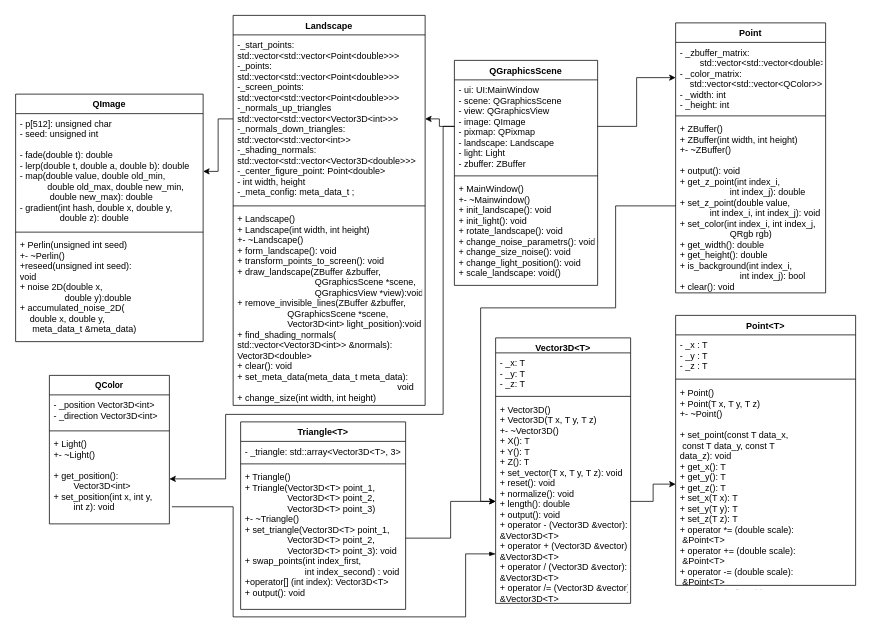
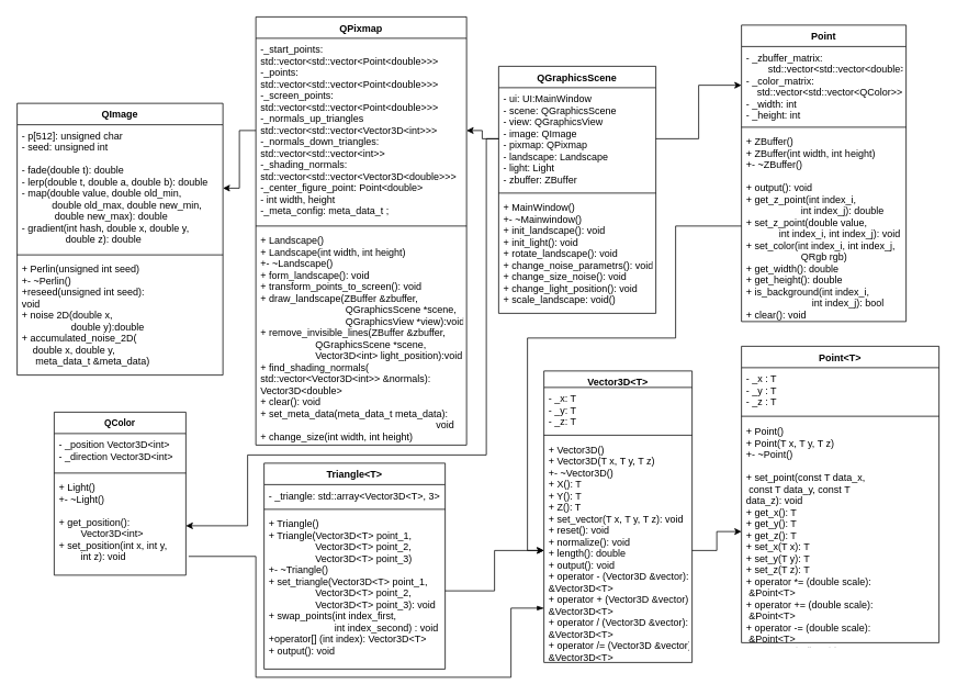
  <mxCell id="0" />
  <mxCell id="1" parent="0" />
  <mxCell id="2" value="Point&lt;T&gt;" style="swimlane;fontStyle=1;align=center;verticalAlign=top;childLayout=stackLayout;horizontal=1;startSize=26;horizontalStack=0;resizeParent=1;resizeParentMax=0;resizeLast=0;collapsible=1;marginBottom=0;" vertex="1" parent="1"><mxGeometry x="900" y="420" width="240" height="360" as="geometry" /></mxCell>
  <mxCell id="3" value="- _x : T&#10;- _y : T&#10;- _z : T" style="text;strokeColor=none;fillColor=none;align=left;verticalAlign=top;spacingLeft=4;spacingRight=4;overflow=hidden;rotatable=0;points=[[0,0.5],[1,0.5]];portConstraint=eastwest;" vertex="1" parent="2"><mxGeometry y="26" width="240" height="54" as="geometry" /></mxCell>
  <mxCell id="4" value="" style="line;strokeWidth=1;fillColor=none;align=left;verticalAlign=middle;spacingTop=-1;spacingLeft=3;spacingRight=3;rotatable=0;labelPosition=right;points=[];portConstraint=eastwest;" vertex="1" parent="2"><mxGeometry y="80" width="240" height="10" as="geometry" /></mxCell>
  <mxCell id="5" value="+ Point()&#10;+ Point(T x, T y, T z)&#10;+- ~Point()&#10;&#10;+ set_point(const T data_x,&#10; const T data_y, const T &#10;data_z): void&#10;+ get_x(): T&#10;+ get_y(): T&#10;+ get_z(): T&#10;+ set_x(T x): T&#10;+ set_y(T y): T&#10;+ set_z(T z): T&#10;+ operator *= (double scale):&#10; &amp;Point&lt;T&gt;&#10;+ operator += (double scale):&#10; &amp;Point&lt;T&gt;&#10;+ operator -= (double scale):&#10; &amp;Point&lt;T&gt;&#10;+output_point(): void&#10;&#10;" style="text;strokeColor=none;fillColor=none;align=left;verticalAlign=top;spacingLeft=4;spacingRight=4;overflow=hidden;rotatable=0;points=[[0,0.5],[1,0.5]];portConstraint=eastwest;" vertex="1" parent="2"><mxGeometry y="90" width="240" height="270" as="geometry" /></mxCell>
- <mxCell id="6" value="Landscape" style="swimlane;fontStyle=1;align=center;verticalAlign=top;childLayout=stackLayout;horizontal=1;startSize=26;horizontalStack=0;resizeParent=1;resizeParentMax=0;resizeLast=0;collapsible=1;marginBottom=0;" vertex="1" parent="1"><mxGeometry x="310" y="20" width="256" height="520" as="geometry" /></mxCell>
+ <mxCell id="6" value="QPixmap" style="swimlane;fontStyle=1;align=center;verticalAlign=top;childLayout=stackLayout;horizontal=1;startSize=26;horizontalStack=0;resizeParent=1;resizeParentMax=0;resizeLast=0;collapsible=1;marginBottom=0;" vertex="1" parent="1"><mxGeometry x="310" y="20" width="256" height="520" as="geometry" /></mxCell>
  <mxCell id="7" value="-_start_points: &#10;std::vector&lt;std::vector&lt;Point&lt;double&gt;&gt;&gt;&#10;-_points: &#10;std::vector&lt;std::vector&lt;Point&lt;double&gt;&gt;&gt;      &#10;-_screen_points: &#10;std::vector&lt;std::vector&lt;Point&lt;double&gt;&gt;&gt;     &#10;-_normals_up_triangles&#10;std::vector&lt;std::vector&lt;Vector3D&lt;int&gt;&gt;&gt;    &#10;-_normals_down_triangles: &#10;std::vector&lt;std::vector&lt;int&gt;&gt;    &#10;-_shading_normals:&#10;std::vector&lt;std::vector&lt;Vector3D&lt;double&gt;&gt;&gt;&#10;-_center_figure_point: Point&lt;double&gt; &#10;- int width, height&#10;-_meta_config: meta_data_t ;&#10;" style="text;strokeColor=none;fillColor=none;align=left;verticalAlign=top;spacingLeft=4;spacingRight=4;overflow=hidden;rotatable=0;points=[[0,0.5],[1,0.5]];portConstraint=eastwest;" vertex="1" parent="6"><mxGeometry y="26" width="256" height="224" as="geometry" /></mxCell>
  <mxCell id="8" value="" style="line;strokeWidth=1;fillColor=none;align=left;verticalAlign=middle;spacingTop=-1;spacingLeft=3;spacingRight=3;rotatable=0;labelPosition=right;points=[];portConstraint=eastwest;" vertex="1" parent="6"><mxGeometry y="250" width="256" height="8" as="geometry" /></mxCell>
  <mxCell id="9" value="+ Landscape()&#10;+ Landscape(int width, int height)&#10;+- ~Landscape()&#10;+ form_landscape(): void&#10;+ transform_points_to_screen(): void&#10;+ draw_landscape(ZBuffer &amp;zbuffer,&#10;                               QGraphicsScene *scene,&#10;                               QGraphicsView *view):void&#10;+ remove_invisible_lines(ZBuffer &amp;zbuffer,&#10;                    QGraphicsScene *scene,&#10;                    Vector3D&lt;int&gt; light_position):void&#10;+ find_shading_normals(&#10;std::vector&lt;Vector3D&lt;int&gt;&gt; &amp;normals): &#10;Vector3D&lt;double&gt;&#10;+ clear(): void&#10;+ set_meta_data(meta_data_t meta_data):&#10;                                                                void&#10;+ change_size(int width, int height)&#10;" style="text;strokeColor=none;fillColor=none;align=left;verticalAlign=top;spacingLeft=4;spacingRight=4;overflow=hidden;rotatable=0;points=[[0,0.5],[1,0.5]];portConstraint=eastwest;" vertex="1" parent="6"><mxGeometry y="258" width="256" height="262" as="geometry" /></mxCell>
  <mxCell id="10" value="Vector3D&lt;T&gt;" style="swimlane;fontStyle=1;align=center;verticalAlign=top;childLayout=stackLayout;horizontal=1;startSize=20;horizontalStack=0;resizeParent=1;resizeParentMax=0;resizeLast=0;collapsible=1;marginBottom=0;" vertex="1" parent="1"><mxGeometry x="660" y="450" width="180" height="354" as="geometry" /></mxCell>
  <mxCell id="11" value="- _x: T&#10;- _y: T&#10;- _z: T" style="text;strokeColor=none;fillColor=none;align=left;verticalAlign=top;spacingLeft=4;spacingRight=4;overflow=hidden;rotatable=0;points=[[0,0.5],[1,0.5]];portConstraint=eastwest;" vertex="1" parent="10"><mxGeometry y="20" width="180" height="54" as="geometry" /></mxCell>
  <mxCell id="12" value="" style="line;strokeWidth=1;fillColor=none;align=left;verticalAlign=middle;spacingTop=-1;spacingLeft=3;spacingRight=3;rotatable=0;labelPosition=right;points=[];portConstraint=eastwest;" vertex="1" parent="10"><mxGeometry y="74" width="180" height="8" as="geometry" /></mxCell>
  <mxCell id="13" value="+ Vector3D()&#10;+ Vector3D(T x, T y, T z)&#10;+- ~Vector3D()&#10;+ X(): T&#10;+ Y(): T&#10;+ Z(): T&#10;+ set_vector(T x, T y, T z): void&#10;+ reset(): void&#10;+ normalize(): void&#10;+ length(): double&#10;+ output(): void&#10;+ operator - (Vector3D &amp;vector):&#10;&amp;Vector3D&lt;T&gt;&#10;+ operator + (Vector3D &amp;vector):&#10;&amp;Vector3D&lt;T&gt;&#10;+ operator / (Vector3D &amp;vector):&#10;&amp;Vector3D&lt;T&gt;&#10;+ operator /= (Vector3D &amp;vector):&#10;&amp;Vector3D&lt;T&gt;&#10;" style="text;strokeColor=none;fillColor=none;align=left;verticalAlign=top;spacingLeft=4;spacingRight=4;overflow=hidden;rotatable=0;points=[[0,0.5],[1,0.5]];portConstraint=eastwest;" vertex="1" parent="10"><mxGeometry y="82" width="180" height="272" as="geometry" /></mxCell>
  <mxCell id="14" value="Point" style="swimlane;fontStyle=1;align=center;verticalAlign=top;childLayout=stackLayout;horizontal=1;startSize=26;horizontalStack=0;resizeParent=1;resizeParentMax=0;resizeLast=0;collapsible=1;marginBottom=0;" vertex="1" parent="1"><mxGeometry x="900" y="30" width="200" height="360" as="geometry" /></mxCell>
  <mxCell id="15" value="- _zbuffer_matrix: &#10;        std::vector&lt;std::vector&lt;double&gt;&gt;&#10;- _color_matrix:&#10;    std::vector&lt;std::vector&lt;QColor&gt;&gt;&#10;- _width: int&#10;- _height: int&#10;" style="text;strokeColor=none;fillColor=none;align=left;verticalAlign=top;spacingLeft=4;spacingRight=4;overflow=hidden;rotatable=0;points=[[0,0.5],[1,0.5]];portConstraint=eastwest;" vertex="1" parent="14"><mxGeometry y="26" width="200" height="94" as="geometry" /></mxCell>
  <mxCell id="16" value="" style="line;strokeWidth=1;fillColor=none;align=left;verticalAlign=middle;spacingTop=-1;spacingLeft=3;spacingRight=3;rotatable=0;labelPosition=right;points=[];portConstraint=eastwest;" vertex="1" parent="14"><mxGeometry y="120" width="200" height="8" as="geometry" /></mxCell>
  <mxCell id="17" value="+ ZBuffer()&#10;+ ZBuffer(int width, int height)&#10;+- ~ZBuffer()&#10;&#10;+ output(): void&#10;+ get_z_point(int index_i,&#10;                    int index_j): double&#10;+ set_z_point(double value, &#10;            int index_i, int index_j): void&#10;+ set_color(int index_i, int index_j,&#10;                    QRgb rgb)&#10;+ get_width(): double&#10;+ get_height(): double&#10;+ is_background(int index_i,&#10;                        int index_j): bool&#10;+ clear(): void&#10;&#10;" style="text;strokeColor=none;fillColor=none;align=left;verticalAlign=top;spacingLeft=4;spacingRight=4;overflow=hidden;rotatable=0;points=[[0,0.5],[1,0.5]];portConstraint=eastwest;" vertex="1" parent="14"><mxGeometry y="128" width="200" height="232" as="geometry" /></mxCell>
  <mxCell id="18" value="Triangle&lt;T&gt;" style="swimlane;fontStyle=1;align=center;verticalAlign=top;childLayout=stackLayout;horizontal=1;startSize=26;horizontalStack=0;resizeParent=1;resizeParentMax=0;resizeLast=0;collapsible=1;marginBottom=0;" vertex="1" parent="1"><mxGeometry x="320" y="562" width="220" height="250" as="geometry" /></mxCell>
  <mxCell id="19" value="- _triangle: std::array&lt;Vector3D&lt;T&gt;, 3&gt;" style="text;strokeColor=none;fillColor=none;align=left;verticalAlign=top;spacingLeft=4;spacingRight=4;overflow=hidden;rotatable=0;points=[[0,0.5],[1,0.5]];portConstraint=eastwest;" vertex="1" parent="18"><mxGeometry y="26" width="220" height="26" as="geometry" /></mxCell>
  <mxCell id="20" value="" style="line;strokeWidth=1;fillColor=none;align=left;verticalAlign=middle;spacingTop=-1;spacingLeft=3;spacingRight=3;rotatable=0;labelPosition=right;points=[];portConstraint=eastwest;" vertex="1" parent="18"><mxGeometry y="52" width="220" height="8" as="geometry" /></mxCell>
  <mxCell id="21" value="+ Triangle()&#10;+ Triangle(Vector3D&lt;T&gt; point_1,&#10;                 Vector3D&lt;T&gt; point_2,&#10;                 Vector3D&lt;T&gt; point_3)&#10;+- ~Triangle()&#10;+ set_triangle(Vector3D&lt;T&gt; point_1,&#10;                 Vector3D&lt;T&gt; point_2,&#10;                 Vector3D&lt;T&gt; point_3): void&#10;+ swap_points(int index_first,&#10;                        int index_second) : void&#10;+operator[] (int index): Vector3D&lt;T&gt;&#10;+ output(): void" style="text;strokeColor=none;fillColor=none;align=left;verticalAlign=top;spacingLeft=4;spacingRight=4;overflow=hidden;rotatable=0;points=[[0,0.5],[1,0.5]];portConstraint=eastwest;" vertex="1" parent="18"><mxGeometry y="60" width="220" height="190" as="geometry" /></mxCell>
  <mxCell id="22" value="QImage" style="swimlane;fontStyle=1;align=center;verticalAlign=top;childLayout=stackLayout;horizontal=1;startSize=26;horizontalStack=0;resizeParent=1;resizeParentMax=0;resizeLast=0;collapsible=1;marginBottom=0;fontColor=#000000;" vertex="1" parent="1"><mxGeometry x="20" y="125" width="250" height="330" as="geometry" /></mxCell>
  <mxCell id="23" value="- p[512]: unsigned char&#10;- seed: unsigned int&#10;&#10;- fade(double t): double&#10;- lerp(double t, double a, double b): double&#10;- map(double value, double old_min,&#10;           double old_max, double new_min,&#10;            double new_max): double&#10;- gradient(int hash, double x, double y, &#10;                double z): double&#10;" style="text;strokeColor=none;fillColor=none;align=left;verticalAlign=top;spacingLeft=4;spacingRight=4;overflow=hidden;rotatable=0;points=[[0,0.5],[1,0.5]];portConstraint=eastwest;" vertex="1" parent="22"><mxGeometry y="26" width="250" height="154" as="geometry" /></mxCell>
  <mxCell id="24" value="" style="line;strokeWidth=1;fillColor=none;align=left;verticalAlign=middle;spacingTop=-1;spacingLeft=3;spacingRight=3;rotatable=0;labelPosition=right;points=[];portConstraint=eastwest;" vertex="1" parent="22"><mxGeometry y="180" width="250" height="8" as="geometry" /></mxCell>
  <mxCell id="25" value="+ Perlin(unsigned int seed)&#10;+- ~Perlin()&#10;+reseed(unsigned int seed): &#10;void&#10;+ noise 2D(double x,&#10;                  double y):double&#10;+ accumulated_noise_2D(&#10;    double x, double y,&#10;     meta_data_t &amp;meta_data)" style="text;strokeColor=none;fillColor=none;align=left;verticalAlign=top;spacingLeft=4;spacingRight=4;overflow=hidden;rotatable=0;points=[[0,0.5],[1,0.5]];portConstraint=eastwest;" vertex="1" parent="22"><mxGeometry y="188" width="250" height="142" as="geometry" /></mxCell>
  <mxCell id="26" value="QGraphicsScene" style="swimlane;fontStyle=1;align=center;verticalAlign=top;childLayout=stackLayout;horizontal=1;startSize=26;horizontalStack=0;resizeParent=1;resizeParentMax=0;resizeLast=0;collapsible=1;marginBottom=0;fontColor=#000000;" vertex="1" parent="1"><mxGeometry x="605" y="80" width="191" height="300" as="geometry" /></mxCell>
  <mxCell id="27" value="- ui: UI:MainWindow&#10;- scene: QGraphicsScene&#10;- view: QGraphicsView&#10;- image: QImage&#10;- pixmap: QPixmap&#10;- landscape: Landscape&#10;- light: Light&#10;- zbuffer: ZBuffer" style="text;strokeColor=none;fillColor=none;align=left;verticalAlign=top;spacingLeft=4;spacingRight=4;overflow=hidden;rotatable=0;points=[[0,0.5],[1,0.5]];portConstraint=eastwest;" vertex="1" parent="26"><mxGeometry y="26" width="191" height="124" as="geometry" /></mxCell>
  <mxCell id="28" value="" style="line;strokeWidth=1;fillColor=none;align=left;verticalAlign=middle;spacingTop=-1;spacingLeft=3;spacingRight=3;rotatable=0;labelPosition=right;points=[];portConstraint=eastwest;" vertex="1" parent="26"><mxGeometry y="150" width="191" height="8" as="geometry" /></mxCell>
  <mxCell id="29" value="+ MainWindow()&#10;+- ~Mainwindow()&#10;+ init_landscape(): void&#10;+ init_light(): void&#10;+ rotate_landscape(): void&#10;+ change_noise_parametrs(): void&#10;+ change_size_noise(): void&#10;+ change_light_position(): void&#10;+ scale_landscape: void()" style="text;strokeColor=none;fillColor=none;align=left;verticalAlign=top;spacingLeft=4;spacingRight=4;overflow=hidden;rotatable=0;points=[[0,0.5],[1,0.5]];portConstraint=eastwest;" vertex="1" parent="26"><mxGeometry y="158" width="191" height="142" as="geometry" /></mxCell>
  <mxCell id="30" style="edgeStyle=orthogonalEdgeStyle;rounded=0;orthogonalLoop=1;jettySize=auto;html=1;exitX=0;exitY=0.5;exitDx=0;exitDy=0;entryX=1;entryY=0.5;entryDx=0;entryDy=0;fontColor=#000000;" edge="1" parent="1" source="27" target="7"><mxGeometry relative="1" as="geometry" /></mxCell>
  <mxCell id="31" style="edgeStyle=orthogonalEdgeStyle;rounded=0;orthogonalLoop=1;jettySize=auto;html=1;exitX=0;exitY=0.5;exitDx=0;exitDy=0;entryX=1;entryY=0.5;entryDx=0;entryDy=0;fontColor=#000000;" edge="1" parent="1" source="7" target="23"><mxGeometry relative="1" as="geometry" /></mxCell>
  <mxCell id="32" style="edgeStyle=orthogonalEdgeStyle;rounded=0;orthogonalLoop=1;jettySize=auto;html=1;exitX=1;exitY=0.5;exitDx=0;exitDy=0;entryX=0;entryY=0.5;entryDx=0;entryDy=0;fontColor=#000000;" edge="1" parent="1" source="27" target="15"><mxGeometry relative="1" as="geometry" /></mxCell>
  <mxCell id="33" style="edgeStyle=orthogonalEdgeStyle;rounded=0;orthogonalLoop=1;jettySize=auto;html=1;exitX=0;exitY=0.5;exitDx=0;exitDy=0;entryX=0;entryY=0.5;entryDx=0;entryDy=0;fontColor=#000000;" edge="1" parent="1" source="17" target="13"><mxGeometry relative="1" as="geometry"><Array as="points"><mxPoint x="820" y="274" /><mxPoint x="820" y="410" /><mxPoint x="640" y="410" /><mxPoint x="640" y="668" /></Array></mxGeometry></mxCell>
  <mxCell id="34" style="edgeStyle=orthogonalEdgeStyle;rounded=0;orthogonalLoop=1;jettySize=auto;html=1;exitX=1;exitY=0.5;exitDx=0;exitDy=0;fontColor=#000000;" edge="1" parent="1" source="13" target="5"><mxGeometry relative="1" as="geometry" /></mxCell>
  <mxCell id="35" style="edgeStyle=orthogonalEdgeStyle;rounded=0;orthogonalLoop=1;jettySize=auto;html=1;exitX=1;exitY=0.5;exitDx=0;exitDy=0;entryX=0;entryY=0.5;entryDx=0;entryDy=0;fontSize=11;fontColor=#000000;" edge="1" parent="1" source="21" target="13"><mxGeometry relative="1" as="geometry" /></mxCell>
  <mxCell id="36" value="QColor" style="swimlane;fontStyle=1;align=center;verticalAlign=top;childLayout=stackLayout;horizontal=1;startSize=26;horizontalStack=0;resizeParent=1;resizeParentMax=0;resizeLast=0;collapsible=1;marginBottom=0;fontSize=11;fontColor=#000000;" vertex="1" parent="1"><mxGeometry x="65" y="500" width="160" height="198" as="geometry" /></mxCell>
  <mxCell id="37" value="- _position Vector3D&lt;int&gt;&#10;- _direction Vector3D&lt;int&gt;" style="text;strokeColor=none;fillColor=none;align=left;verticalAlign=top;spacingLeft=4;spacingRight=4;overflow=hidden;rotatable=0;points=[[0,0.5],[1,0.5]];portConstraint=eastwest;" vertex="1" parent="36"><mxGeometry y="26" width="160" height="44" as="geometry" /></mxCell>
  <mxCell id="38" value="" style="line;strokeWidth=1;fillColor=none;align=left;verticalAlign=middle;spacingTop=-1;spacingLeft=3;spacingRight=3;rotatable=0;labelPosition=right;points=[];portConstraint=eastwest;" vertex="1" parent="36"><mxGeometry y="70" width="160" height="8" as="geometry" /></mxCell>
  <mxCell id="39" value="+ Light()&#10;+- ~Light()&#10;&#10;+ get_position(): &#10;        Vector3D&lt;int&gt;&#10;+ set_position(int x, int y,&#10;        int z): void&#10;" style="text;strokeColor=none;fillColor=none;align=left;verticalAlign=top;spacingLeft=4;spacingRight=4;overflow=hidden;rotatable=0;points=[[0,0.5],[1,0.5]];portConstraint=eastwest;" vertex="1" parent="36"><mxGeometry y="78" width="160" height="120" as="geometry" /></mxCell>
  <mxCell id="40" style="edgeStyle=orthogonalEdgeStyle;rounded=0;orthogonalLoop=1;jettySize=auto;html=1;exitX=0;exitY=0.5;exitDx=0;exitDy=0;entryX=1;entryY=0.5;entryDx=0;entryDy=0;fontSize=11;fontColor=#000000;" edge="1" parent="1" source="27" target="39"><mxGeometry relative="1" as="geometry"><Array as="points"><mxPoint x="590" y="168" /><mxPoint x="590" y="552" /><mxPoint x="300" y="552" /><mxPoint x="300" y="638" /></Array></mxGeometry></mxCell>
  <mxCell id="41" style="edgeStyle=orthogonalEdgeStyle;rounded=0;orthogonalLoop=1;jettySize=auto;html=1;entryX=1.021;entryY=0.81;entryDx=0;entryDy=0;entryPerimeter=0;fontSize=11;fontColor=#000000;startArrow=blockThin;startFill=1;endArrow=none;endFill=0;" edge="1" parent="1" target="39"><mxGeometry relative="1" as="geometry"><mxPoint x="660" y="738" as="sourcePoint" /><Array as="points"><mxPoint x="620" y="738" /><mxPoint x="620" y="822" /><mxPoint x="310" y="822" /><mxPoint x="310" y="675" /></Array></mxGeometry></mxCell>
